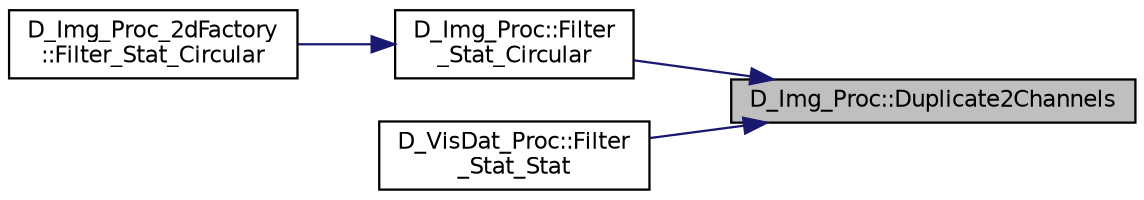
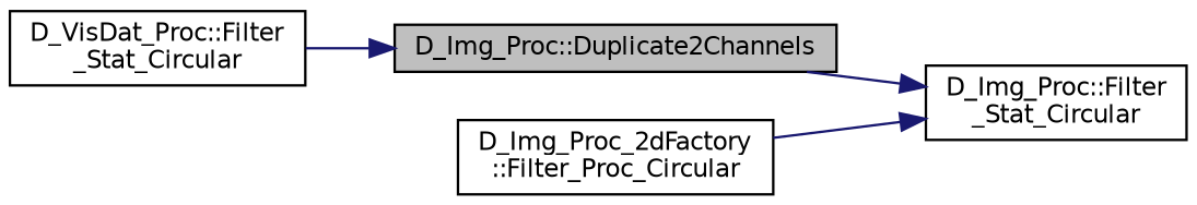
  digraph {
    rankdir=RL
    node [color=black fillcolor=white fontname=Helvetica fontsize=10 shape=record style=filled]
    edge [color=midnightblue dir=back fontname=Helvetica fontsize=10 labelfontname=Helvetica labelfontsize=10 style=solid]
    n1 [fillcolor=grey75 fontcolor=black height=0.2 label="D_Img_Proc::Duplicate2Channels" width=0.4]
    n2 [height=0.2 label="D_Img_Proc::Filter\l_Stat_Circular" width=0.4]
-   n3 [height=0.2 label="D_VisDat_Proc::Filter\l_Stat_Stat" width=0.4]
-   n4 [height=0.2 label="D_Img_Proc_2dFactory\l::Filter_Stat_Circular" width=0.4]
-   n1 -> n2
+   n3 [height=0.2 label="D_VisDat_Proc::Filter\l_Stat_Circular" width=0.4]
+   n4 [height=0.2 label="D_Img_Proc_2dFactory\l::Filter_Proc_Circular" width=0.4]
+   n2 -> n1
    n1 -> n3
    n2 -> n4
  }
